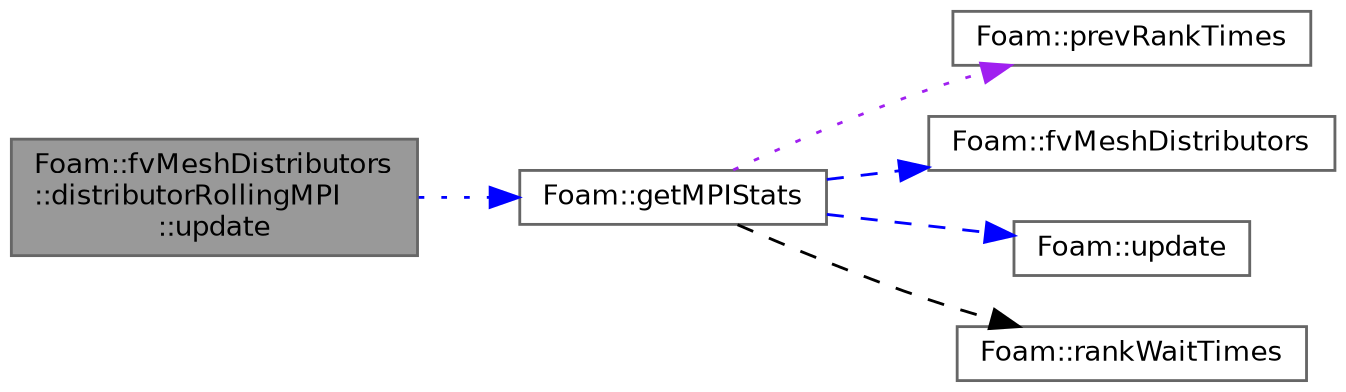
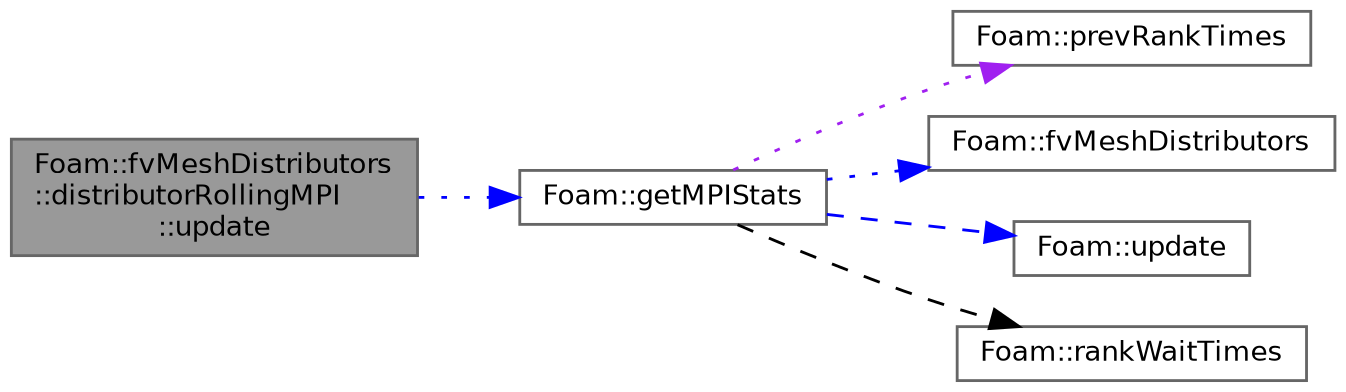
  digraph {
    rankdir=LR
    node [color=grey40 fillcolor=white fontname=Helvetica fontsize=10 shape=box style=filled]
    edge [color=blue fontname=Helvetica fontsize=10 labelfontname=Helvetica labelfontsize=10 style=dashed]
    n1 [color=gray40 fillcolor=grey60 fontcolor=black height=0.2 label="Foam::fvMeshDistributors\l::distributorRollingMPI\l::update" width=0.4]
    n2 [height=0.2 label="Foam::getMPIStats" width=0.4]
    n3 [height=0.2 label="Foam::prevRankTimes" width=0.4]
    n4 [height=0.2 label="Foam::fvMeshDistributors" width=0.4]
    n5 [height=0.2 label="Foam::update" width=0.4]
    n6 [height=0.2 label="Foam::rankWaitTimes" width=0.4]
    n1 -> n2 [style=dotted]
    n2 -> n3 [color=purple style=dotted]
-   n2 -> n4
+   n2 -> n4 [style=dotted]
    n2 -> n5
    n2 -> n6 [color=black]
  }
